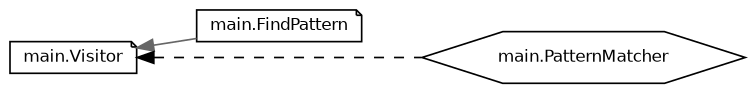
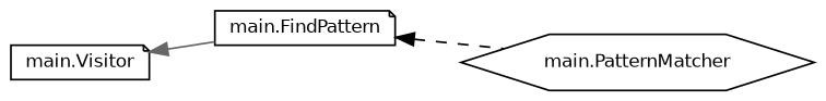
  digraph {
    rankdir=LR
    node [color=black fillcolor=white fontname=Helvetica fontsize=10 shape=note style=filled]
    edge [dir=back fontname=Helvetica fontsize=10 labelfontname=Helvetica labelfontsize=10]
    n1 [height=0.2 label="main.Visitor" width=0.4]
    n2 [height=0.2 label="main.FindPattern" width=0.4]
    n3 [height=0.2 label="main.PatternMatcher" shape=hexagon width=0.4]
    n1 -> n2 [color=gray40 style=solid]
-   n1 -> n3 [color=black style=dashed]
+   n2 -> n3 [color=black style=dashed]
  }
